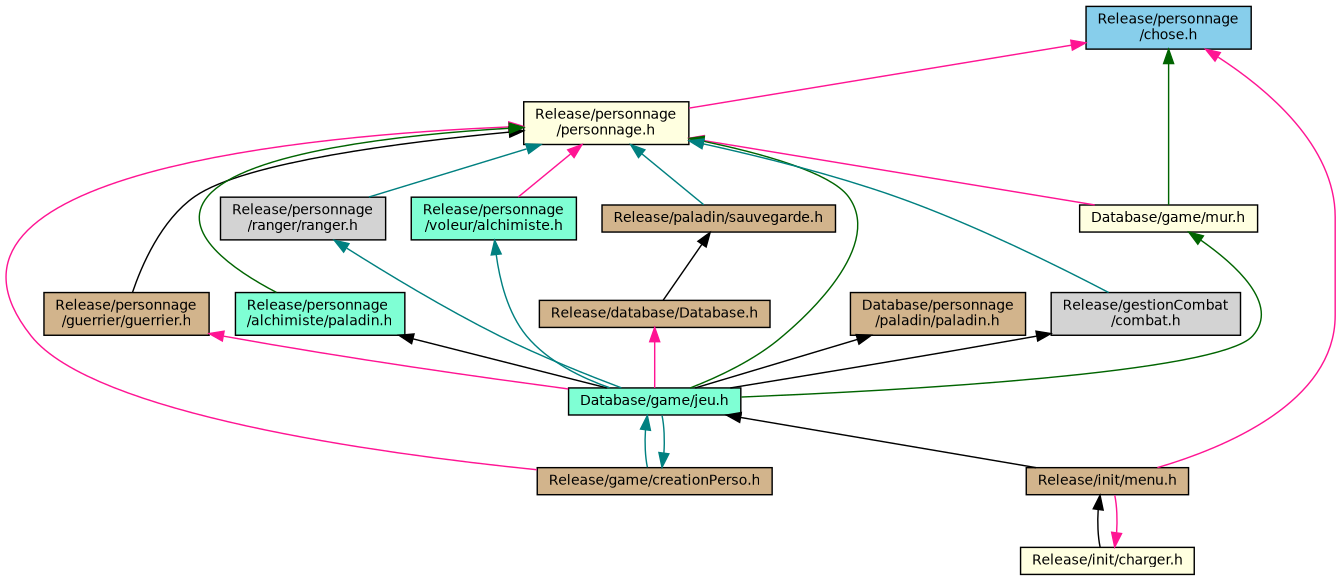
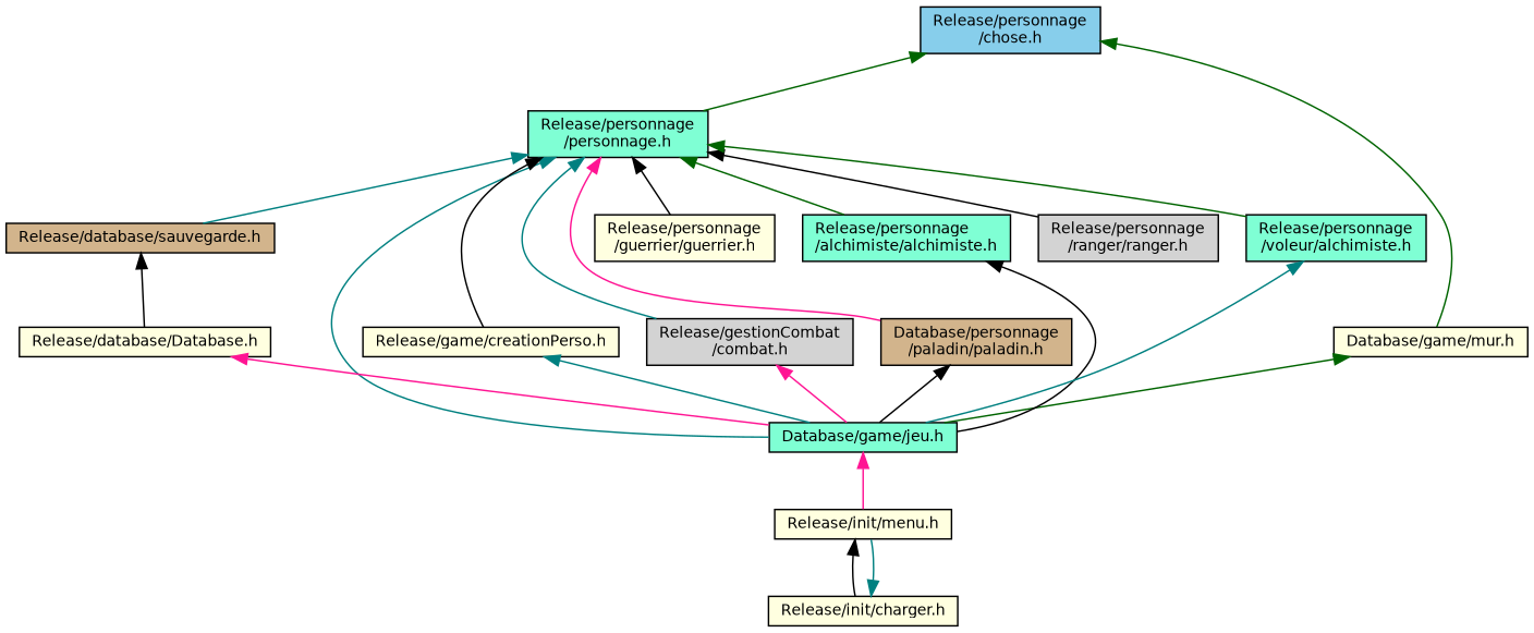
  digraph {
    node [color=black fillcolor=aquamarine fontname=Helvetica fontsize=10 shape=record style=filled]
    edge [color=teal dir=back fontname=Helvetica fontsize=10 labelfontname=Helvetica labelfontsize=10 style=solid]
    n1 [fillcolor=skyblue fontcolor=black height=0.2 label="Release/personnage\l/chose.h" width=0.4]
-   n2 [fillcolor=lightyellow height=0.2 label="Release/personnage\l/personnage.h" width=0.4]
-   n3 [fillcolor=tan height=0.2 label="Release/init/menu.h" width=0.4]
+   n2 [height=0.2 label="Release/personnage\l/personnage.h" width=0.4]
+   n3 [fillcolor=lightyellow height=0.2 label="Release/init/menu.h" width=0.4]
    n4 [fillcolor=lightyellow height=0.2 label="Database/game/mur.h" width=0.4]
-   n5 [fillcolor=tan height=0.2 label="Release/paladin/sauvegarde.h" width=0.4]
+   n5 [fillcolor=tan height=0.2 label="Release/database/sauvegarde.h" width=0.4]
    n6 [height=0.2 label="Database/game/jeu.h" width=0.4]
-   n7 [fillcolor=tan height=0.2 label="Release/game/creationPerso.h" width=0.4]
+   n7 [fillcolor=lightyellow height=0.2 label="Release/game/creationPerso.h" width=0.4]
    n8 [fillcolor=lightgrey height=0.2 label="Release/gestionCombat\l/combat.h" width=0.4]
    n9 [fillcolor=tan height=0.2 label="Database/personnage\l/paladin/paladin.h" width=0.4]
-   n10 [fillcolor=tan height=0.2 label="Release/personnage\l/guerrier/guerrier.h" width=0.4]
-   n11 [height=0.2 label="Release/personnage\l/alchimiste/paladin.h" width=0.4]
+   n10 [fillcolor=lightyellow height=0.2 label="Release/personnage\l/guerrier/guerrier.h" width=0.4]
+   n11 [height=0.2 label="Release/personnage\l/alchimiste/alchimiste.h" width=0.4]
    n12 [fillcolor=lightgrey height=0.2 label="Release/personnage\l/ranger/ranger.h" width=0.4]
    n13 [height=0.2 label="Release/personnage\l/voleur/alchimiste.h" width=0.4]
    n14 [fillcolor=lightyellow height=0.2 label="Release/init/charger.h" width=0.4]
-   n15 [fillcolor=tan height=0.2 label="Release/database/Database.h" width=0.4]
-   n1 -> n2 [color=deeppink]
-   n1 -> n3 [color=deeppink]
+   n15 [fillcolor=lightyellow height=0.2 label="Release/database/Database.h" width=0.4]
+   n1 -> n2 [color=darkgreen]
    n1 -> n4 [color=darkgreen]
    n2 -> n5
-   n2 -> n6 [color=darkgreen]
-   n2 -> n7 [color=deeppink]
+   n2 -> n6
+   n2 -> n7 [color=black]
    n2 -> n8
-   n2 -> n4 [color=deeppink]
+   n2 -> n9 [color=deeppink]
    n2 -> n10 [color=black]
    n2 -> n11 [color=darkgreen]
-   n2 -> n12
-   n2 -> n13 [color=deeppink]
+   n2 -> n12 [color=black]
+   n2 -> n13 [color=darkgreen]
    n3 -> n14 [color=black]
    n4 -> n6 [color=darkgreen]
    n5 -> n15 [color=black]
-   n6 -> n3 [color=black]
-   n6 -> n7
+   n6 -> n3 [color=deeppink]
    n7 -> n6
-   n8 -> n6 [color=black]
+   n8 -> n6 [color=deeppink]
    n9 -> n6 [color=black]
-   n10 -> n6 [color=deeppink]
    n11 -> n6 [color=black]
-   n12 -> n6
    n13 -> n6
-   n14 -> n3 [color=deeppink]
+   n14 -> n3
    n15 -> n6 [color=deeppink]
  }
